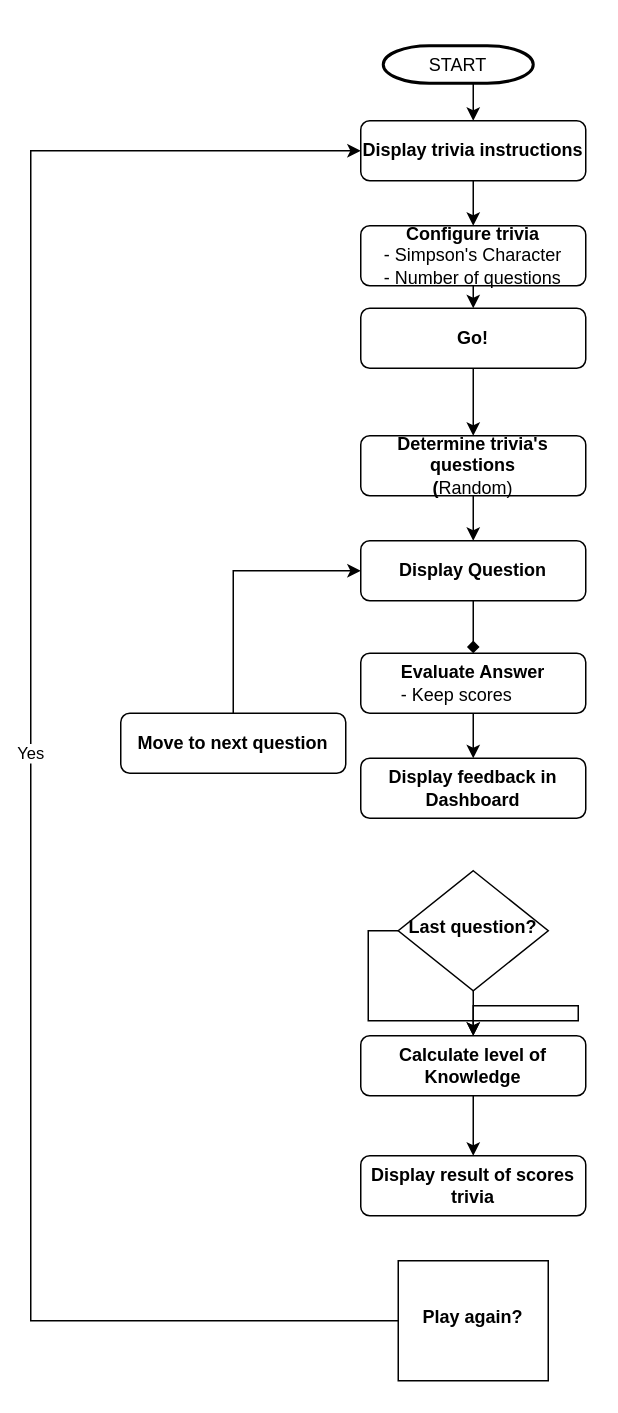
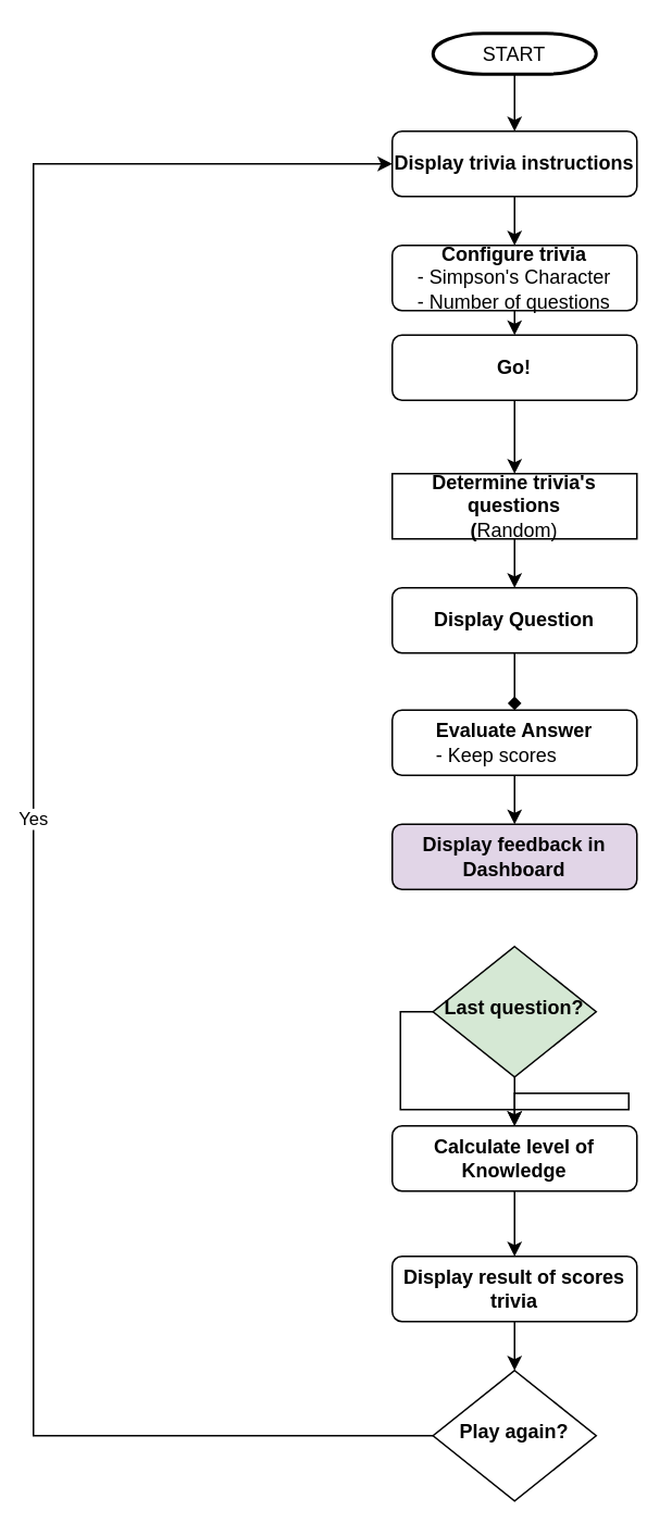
  <mxCell id="0" />
  <mxCell id="1" parent="0" />
  <mxCell id="2" style="edgeStyle=orthogonalEdgeStyle;rounded=0;orthogonalLoop=1;jettySize=auto;html=1;entryX=0.5;entryY=0;entryDx=0;entryDy=0;" parent="1" source="3" target="8" edge="1"><mxGeometry relative="1" as="geometry" /></mxCell>
  <mxCell id="3" value="&lt;b&gt;Display trivia instructions&lt;/b&gt;" style="rounded=1;whiteSpace=wrap;html=1;fontSize=12;glass=0;strokeWidth=1;shadow=0;" parent="1" vertex="1"><mxGeometry x="240" y="80" width="150" height="40" as="geometry" /></mxCell>
  <mxCell id="4" value="No" style="edgeStyle=orthogonalEdgeStyle;rounded=0;orthogonalLoop=1;jettySize=auto;html=1;exitX=0;exitY=0.5;exitDx=0;exitDy=0;" parent="1" source="6" target="21" edge="1"><mxGeometry x="0.043" y="-95" relative="1" as="geometry"><mxPoint as="offset" /></mxGeometry></mxCell>
  <mxCell id="5" value="" style="edgeStyle=orthogonalEdgeStyle;rounded=0;orthogonalLoop=1;jettySize=auto;html=1;" parent="1" source="6" edge="1"><mxGeometry relative="1" as="geometry"><mxPoint x="315" y="690" as="targetPoint" /></mxGeometry></mxCell>
- <mxCell id="6" value="Last question?" style="rhombus;whiteSpace=wrap;html=1;shadow=0;fontFamily=Helvetica;fontSize=12;align=center;strokeWidth=1;spacing=6;spacingTop=-4;fontStyle=1" parent="1" vertex="1"><mxGeometry x="265" y="580" width="100" height="80" as="geometry" /></mxCell>
+ <mxCell id="6" value="Last question?" style="rhombus;whiteSpace=wrap;html=1;shadow=0;fontFamily=Helvetica;fontSize=12;align=center;strokeWidth=1;spacing=6;spacingTop=-4;fontStyle=1;fillColor=#d5e8d4;" parent="1" vertex="1"><mxGeometry x="265" y="580" width="100" height="80" as="geometry" /></mxCell>
  <mxCell id="7" style="edgeStyle=orthogonalEdgeStyle;rounded=0;orthogonalLoop=1;jettySize=auto;html=1;exitX=0.5;exitY=1;exitDx=0;exitDy=0;entryX=0.5;entryY=0;entryDx=0;entryDy=0;" parent="1" source="8" target="10" edge="1"><mxGeometry relative="1" as="geometry" /></mxCell>
  <mxCell id="8" value="&lt;b&gt;Configure trivia&lt;/b&gt;&lt;br&gt;&lt;div style=&quot;text-align: left&quot;&gt;&lt;span&gt;- Simpson's Character&lt;/span&gt;&lt;/div&gt;&lt;div style=&quot;text-align: left&quot;&gt;&lt;span&gt;- Number of questions&lt;/span&gt;&lt;/div&gt;" style="rounded=1;whiteSpace=wrap;html=1;fontSize=12;glass=0;strokeWidth=1;shadow=0;" parent="1" vertex="1"><mxGeometry x="240" y="150" width="150" height="40" as="geometry" /></mxCell>
  <mxCell id="9" style="edgeStyle=orthogonalEdgeStyle;rounded=0;orthogonalLoop=1;jettySize=auto;html=1;exitX=0.5;exitY=1;exitDx=0;exitDy=0;entryX=0.5;entryY=0;entryDx=0;entryDy=0;" parent="1" source="10" target="12" edge="1"><mxGeometry relative="1" as="geometry" /></mxCell>
  <mxCell id="10" value="&lt;b&gt;Go!&lt;br&gt;&lt;/b&gt;" style="rounded=1;whiteSpace=wrap;html=1;fontSize=12;glass=0;strokeWidth=1;shadow=0;" parent="1" vertex="1"><mxGeometry x="240" y="205" width="150" height="40" as="geometry" /></mxCell>
  <mxCell id="11" style="edgeStyle=orthogonalEdgeStyle;rounded=0;orthogonalLoop=1;jettySize=auto;html=1;exitX=0.5;exitY=1;exitDx=0;exitDy=0;entryX=0.5;entryY=0;entryDx=0;entryDy=0;" parent="1" source="12" target="14" edge="1"><mxGeometry relative="1" as="geometry" /></mxCell>
- <mxCell id="12" value="&lt;b&gt;Determine trivia's questions&lt;br&gt;(&lt;/b&gt;Random)" style="rounded=1;whiteSpace=wrap;html=1;fontSize=12;glass=0;strokeWidth=1;shadow=0;" parent="1" vertex="1"><mxGeometry x="240" y="290" width="150" height="40" as="geometry" /></mxCell>
+ <mxCell id="12" value="&lt;b&gt;Determine trivia's questions&lt;br&gt;(&lt;/b&gt;Random)" style="whiteSpace=wrap;html=1;fontSize=12;glass=0;strokeWidth=1;shadow=0;rounded=0;" parent="1" vertex="1"><mxGeometry x="240" y="290" width="150" height="40" as="geometry" /></mxCell>
  <mxCell id="13" style="edgeStyle=orthogonalEdgeStyle;rounded=0;orthogonalLoop=1;jettySize=auto;html=1;exitX=0.5;exitY=1;exitDx=0;exitDy=0;entryX=0.5;entryY=0;entryDx=0;entryDy=0;endArrow=diamond;" parent="1" source="14" target="16" edge="1"><mxGeometry relative="1" as="geometry" /></mxCell>
  <mxCell id="14" value="&lt;b&gt;Display Question&lt;/b&gt;" style="rounded=1;whiteSpace=wrap;html=1;fontSize=12;glass=0;strokeWidth=1;shadow=0;" parent="1" vertex="1"><mxGeometry x="240" y="360" width="150" height="40" as="geometry" /></mxCell>
  <mxCell id="15" style="edgeStyle=orthogonalEdgeStyle;rounded=0;orthogonalLoop=1;jettySize=auto;html=1;exitX=0.5;exitY=1;exitDx=0;exitDy=0;entryX=0.5;entryY=0;entryDx=0;entryDy=0;" parent="1" target="17" edge="1"><mxGeometry relative="1" as="geometry"><mxPoint x="315" y="485" as="sourcePoint" /><Array as="points"><mxPoint x="315" y="470" /><mxPoint x="315" y="470" /></Array></mxGeometry></mxCell>
  <mxCell id="16" value="&lt;b&gt;Evaluate Answer&lt;/b&gt;&lt;br&gt;&lt;div style=&quot;text-align: left&quot;&gt;&lt;span&gt;- Keep scores&lt;/span&gt;&lt;/div&gt;" style="rounded=1;whiteSpace=wrap;html=1;fontSize=12;glass=0;strokeWidth=1;shadow=0;" parent="1" vertex="1"><mxGeometry x="240" y="435" width="150" height="40" as="geometry" /></mxCell>
- <mxCell id="17" value="&lt;b&gt;Display feedback in Dashboard&lt;/b&gt;" style="rounded=1;whiteSpace=wrap;html=1;fontSize=12;glass=0;strokeWidth=1;shadow=0;" parent="1" vertex="1"><mxGeometry x="240" y="505" width="150" height="40" as="geometry" /></mxCell>
- <mxCell id="18" style="edgeStyle=orthogonalEdgeStyle;rounded=0;orthogonalLoop=1;jettySize=auto;html=1;exitX=0.5;exitY=0;exitDx=0;exitDy=0;entryX=0;entryY=0.5;entryDx=0;entryDy=0;" parent="1" source="19" target="14" edge="1"><mxGeometry relative="1" as="geometry" /></mxCell>
- <mxCell id="19" value="&lt;b&gt;Move to next question&lt;/b&gt;" style="rounded=1;whiteSpace=wrap;html=1;fontSize=12;glass=0;strokeWidth=1;shadow=0;" parent="1" vertex="1"><mxGeometry x="80" y="475" width="150" height="40" as="geometry" /></mxCell>
+ <mxCell id="17" value="&lt;b&gt;Display feedback in Dashboard&lt;/b&gt;" style="rounded=1;whiteSpace=wrap;html=1;fontSize=12;glass=0;strokeWidth=1;shadow=0;fillColor=#e1d5e7;" parent="1" vertex="1"><mxGeometry x="240" y="505" width="150" height="40" as="geometry" /></mxCell>
  <mxCell id="20" value="" style="edgeStyle=orthogonalEdgeStyle;rounded=0;orthogonalLoop=1;jettySize=auto;html=1;entryX=0.5;entryY=0;entryDx=0;entryDy=0;" parent="1" source="21" target="23" edge="1"><mxGeometry relative="1" as="geometry" /></mxCell>
  <mxCell id="21" value="&lt;b&gt;Calculate level of Knowledge&lt;/b&gt;" style="rounded=1;whiteSpace=wrap;html=1;fontSize=12;glass=0;strokeWidth=1;shadow=0;" parent="1" vertex="1"><mxGeometry x="240" y="690" width="150" height="40" as="geometry" /></mxCell>
+ <mxCell id="22" value="" style="edgeStyle=orthogonalEdgeStyle;rounded=0;orthogonalLoop=1;jettySize=auto;html=1;" parent="1" source="23" target="25" edge="1"><mxGeometry relative="1" as="geometry" /></mxCell>
  <mxCell id="23" value="&lt;b&gt;Display result of scores trivia&lt;/b&gt;" style="rounded=1;whiteSpace=wrap;html=1;fontSize=12;glass=0;strokeWidth=1;shadow=0;" parent="1" vertex="1"><mxGeometry x="240" y="770" width="150" height="40" as="geometry" /></mxCell>
  <mxCell id="24" value="Yes" style="edgeStyle=orthogonalEdgeStyle;rounded=0;orthogonalLoop=1;jettySize=auto;html=1;entryX=0;entryY=0.5;entryDx=0;entryDy=0;" parent="1" source="25" target="3" edge="1"><mxGeometry relative="1" as="geometry"><Array as="points"><mxPoint x="20" y="880" /><mxPoint x="20" y="100" /></Array></mxGeometry></mxCell>
- <mxCell id="25" value="Play again?" style="whiteSpace=wrap;html=1;shadow=0;fontFamily=Helvetica;fontSize=12;align=center;strokeWidth=1;spacing=6;spacingTop=-4;fontStyle=1;rounded=0;" parent="1" vertex="1"><mxGeometry x="265" y="840" width="100" height="80" as="geometry" /></mxCell>
+ <mxCell id="25" value="Play again?" style="rhombus;whiteSpace=wrap;html=1;shadow=0;fontFamily=Helvetica;fontSize=12;align=center;strokeWidth=1;spacing=6;spacingTop=-4;fontStyle=1" parent="1" vertex="1"><mxGeometry x="265" y="840" width="100" height="80" as="geometry" /></mxCell>
  <mxCell id="26" value="" style="edgeStyle=orthogonalEdgeStyle;rounded=0;orthogonalLoop=1;jettySize=auto;html=1;" parent="1" source="27" edge="1"><mxGeometry relative="1" as="geometry"><mxPoint x="315" y="80" as="targetPoint" /><Array as="points"><mxPoint x="315" y="80" /><mxPoint x="315" y="80" /></Array></mxGeometry></mxCell>
- <mxCell id="27" value="START" style="strokeWidth=2;html=1;shape=mxgraph.flowchart.terminator;whiteSpace=wrap;" parent="1" vertex="1"><mxGeometry x="255" y="30" width="100" height="25" as="geometry" /></mxCell>
+ <mxCell id="27" value="START" style="strokeWidth=2;html=1;shape=mxgraph.flowchart.terminator;whiteSpace=wrap;" parent="1" vertex="1"><mxGeometry x="265" y="20" width="100" height="25" as="geometry" /></mxCell>
